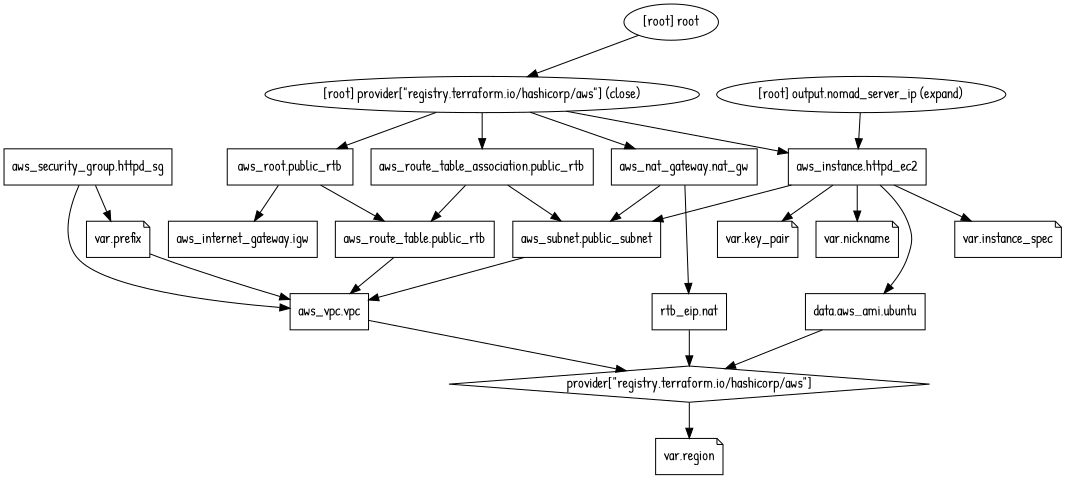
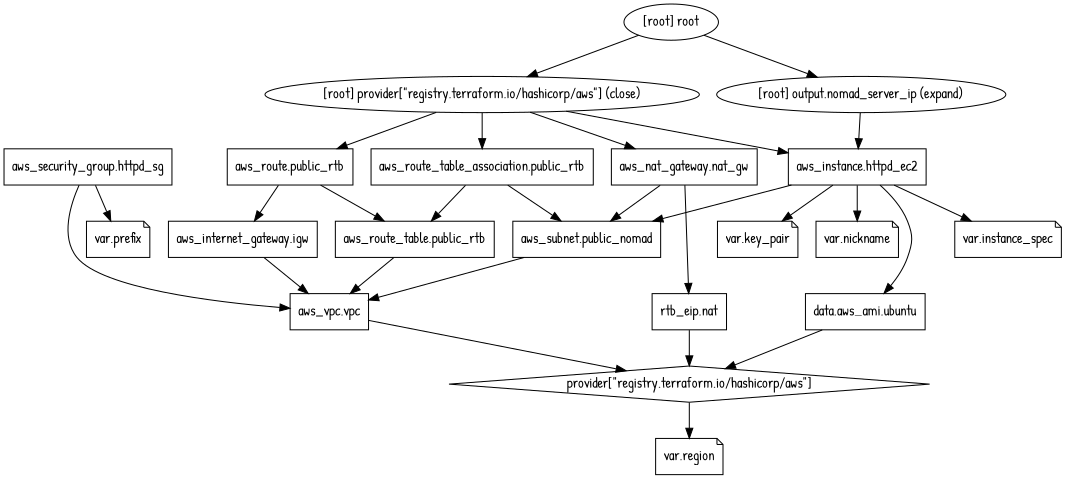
  digraph {
    compound=true
    fontname="Patrick Hand"
    newrank=true
    node [fontname="Patrick Hand" shape=box]
    edge [fontname="Patrick Hand"]
    n1 [label="rtb_eip.nat"]
    n2 [label="provider[\"registry.terraform.io/hashicorp/aws\"]" shape=diamond]
    n3 [label="aws_instance.httpd_ec2"]
    n4 [label="aws_security_group.httpd_sg"]
-   n5 [label="aws_subnet.public_subnet"]
+   n5 [label="aws_subnet.public_nomad"]
    n6 [label="data.aws_ami.ubuntu"]
    n7 [label="var.instance_spec" shape=note]
    n8 [label="var.key_pair" shape=note]
    n9 [label="var.nickname" shape=note]
    n10 [label="aws_internet_gateway.igw"]
    n11 [label="aws_vpc.vpc"]
    n12 [label="aws_nat_gateway.nat_gw"]
-   n13 [label="aws_root.public_rtb"]
+   n13 [label="aws_route.public_rtb"]
    n14 [label="aws_route_table.public_rtb"]
    n15 [label="aws_route_table_association.public_rtb"]
    n16 [label="var.prefix" shape=note]
    n17 [label="var.region" shape=note]
    "[root] output.nomad_server_ip (expand)" [shape=""]
    "[root] provider[\"registry.terraform.io/hashicorp/aws\"] (close)" [shape=""]
    "[root] root" [shape=""]
    subgraph sub_1 {
      n1
      n2
      n3
      n4
      n5
      n6
      n7
      n8
      n9
      n10
      n11
      n12
      n13
      n14
      n15
      n16
      n17
      "[root] output.nomad_server_ip (expand)"
      "[root] provider[\"registry.terraform.io/hashicorp/aws\"] (close)"
      "[root] root"
    }
    n1 -> n2
    n2 -> n17
    n3 -> n5
    n3 -> n6
    n3 -> n7
    n3 -> n8
    n3 -> n9
    n4 -> n11
    n4 -> n16
    n5 -> n11
    n6 -> n2
-   n16 -> n11
+   n10 -> n11
    n11 -> n2
    n12 -> n1
    n12 -> n5
    n13 -> n10
    n13 -> n14
    n14 -> n11
    n15 -> n5
    n15 -> n14
    "[root] output.nomad_server_ip (expand)" -> n3
    "[root] provider[\"registry.terraform.io/hashicorp/aws\"] (close)" -> n3
    "[root] provider[\"registry.terraform.io/hashicorp/aws\"] (close)" -> n12
    "[root] provider[\"registry.terraform.io/hashicorp/aws\"] (close)" -> n13
    "[root] provider[\"registry.terraform.io/hashicorp/aws\"] (close)" -> n15
+   "[root] root" -> "[root] output.nomad_server_ip (expand)"
    "[root] root" -> "[root] provider[\"registry.terraform.io/hashicorp/aws\"] (close)"
  }
